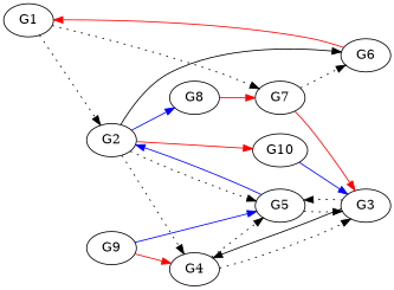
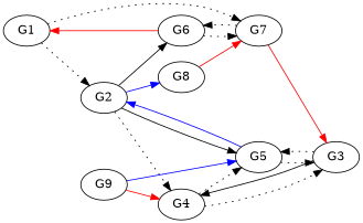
  digraph {
    rankdir=LR
    edge [style=dotted]
    n1 [label=G1]
    n2 [label=G2]
    n3 [label=G7]
    n4 [label=G4]
    n5 [label=G5]
    n6 [label=G6]
    n7 [label=G8]
-   n8 [label=G10]
    n9 [label=G3]
    n10 [label=G9]
    n1 -> n2
    n1 -> n3
    n2 -> n4
-   n2 -> n5
+   n2 -> n5 [style=solid]
    n2 -> n6 [style=solid]
    n2 -> n7 [color=blue style=""]
-   n2 -> n8 [color=red style=""]
    n3 -> n6
    n3 -> n9 [color=red style=""]
    n4 -> n5
    n4 -> n9
    n5 -> n2 [color=blue style=""]
    n5 -> n9
    n6 -> n1 [color=red style=""]
+   n6 -> n3
    n7 -> n3 [color=red style=""]
-   n8 -> n9 [color=blue style=""]
    n9 -> n4 [style=solid]
    n9 -> n5
    n10 -> n4 [color=red style=""]
    n10 -> n5 [color=blue style=""]
  }
